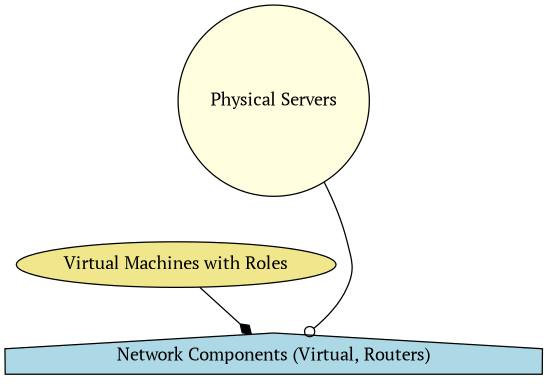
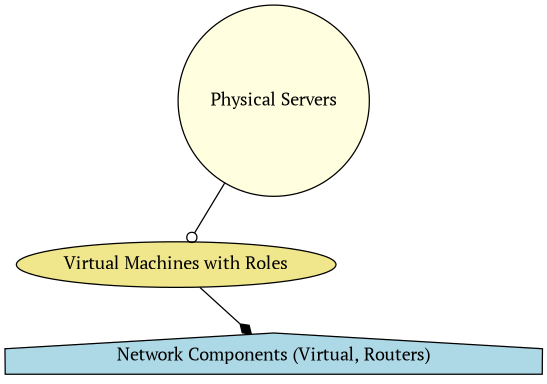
  digraph {
    fontname="PT Serif"
    node [fontname="PT Serif" style=filled]
    edge [fontname="PT Serif"]
    n1 [fillcolor=lightyellow label="Physical Servers" shape=circle]
    n2 [fillcolor=khaki label="Virtual Machines with Roles" shape=ellipse]
    n3 [fillcolor=lightblue label="Network Components (Virtual, Routers)" shape=house]
-   n1 -> n3 [arrowhead=odot]
+   n1 -> n2 [arrowhead=odot]
    n2 -> n3 [arrowhead=diamond]
  }
